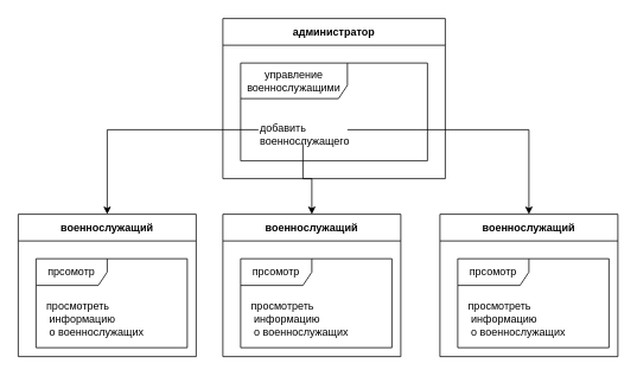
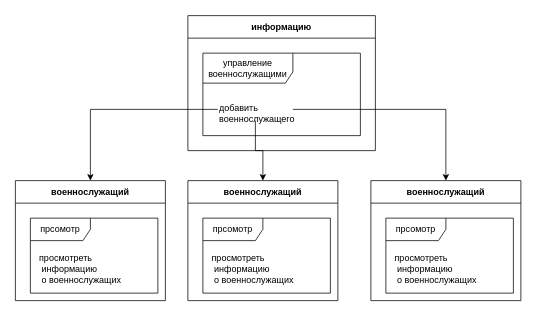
  <mxCell id="0" />
  <mxCell id="1" parent="0" />
- <mxCell id="2" value="администратор" style="swimlane;fontStyle=1;align=center;horizontal=1;startSize=30;collapsible=0;html=1;whiteSpace=wrap;" vertex="1" parent="1"><mxGeometry x="250" y="20" width="250" height="180" as="geometry" /></mxCell>
+ <mxCell id="2" value="информацию" style="swimlane;fontStyle=1;align=center;horizontal=1;startSize=30;collapsible=0;html=1;whiteSpace=wrap;" vertex="1" parent="1"><mxGeometry x="250" y="20" width="250" height="180" as="geometry" /></mxCell>
  <mxCell id="3" value="управление военнослужащими" style="shape=umlFrame;whiteSpace=wrap;html=1;pointerEvents=0;recursiveResize=0;container=1;collapsible=0;width=120;height=40;" vertex="1" parent="2"><mxGeometry width="210" height="110" relative="1" as="geometry"><mxPoint x="20" y="50" as="offset" /></mxGeometry></mxCell>
  <mxCell id="4" value="добавить&amp;nbsp;&lt;div&gt;военнослужащего&lt;/div&gt;" style="text;align=left;html=1;" vertex="1" parent="3"><mxGeometry width="100" height="30" relative="1" as="geometry"><mxPoint x="20" y="60" as="offset" /></mxGeometry></mxCell>
  <mxCell id="5" value="военнослужащий" style="swimlane;fontStyle=1;align=center;horizontal=1;startSize=30;collapsible=0;html=1;whiteSpace=wrap;" vertex="1" parent="1"><mxGeometry x="250" y="240" width="200" height="160" as="geometry" /></mxCell>
  <mxCell id="6" value="прсомотр" style="shape=umlFrame;whiteSpace=wrap;html=1;pointerEvents=0;recursiveResize=0;container=1;collapsible=0;width=80;" vertex="1" parent="5"><mxGeometry width="170" height="100" relative="1" as="geometry"><mxPoint x="20" y="50" as="offset" /></mxGeometry></mxCell>
  <mxCell id="7" value="просмотреть&lt;div&gt;&amp;nbsp;информацию&lt;/div&gt;&lt;div&gt;&amp;nbsp;о военнослужащих&lt;/div&gt;" style="text;align=left;html=1;" vertex="1" parent="6"><mxGeometry width="100" height="20" relative="1" as="geometry"><mxPoint x="10" y="40" as="offset" /></mxGeometry></mxCell>
  <mxCell id="8" style="edgeStyle=orthogonalEdgeStyle;rounded=0;orthogonalLoop=1;jettySize=auto;html=1;entryX=0.5;entryY=0;entryDx=0;entryDy=0;" edge="1" parent="1" source="4" target="5"><mxGeometry relative="1" as="geometry" /></mxCell>
  <mxCell id="9" value="военнослужащий" style="swimlane;fontStyle=1;align=center;horizontal=1;startSize=30;collapsible=0;html=1;whiteSpace=wrap;" vertex="1" parent="1"><mxGeometry x="494" y="240" width="200" height="160" as="geometry" /></mxCell>
  <mxCell id="10" value="прсомотр" style="shape=umlFrame;whiteSpace=wrap;html=1;pointerEvents=0;recursiveResize=0;container=1;collapsible=0;width=80;" vertex="1" parent="9"><mxGeometry width="170" height="100" relative="1" as="geometry"><mxPoint x="20" y="50" as="offset" /></mxGeometry></mxCell>
  <mxCell id="11" value="просмотреть&lt;div&gt;&amp;nbsp;информацию&lt;/div&gt;&lt;div&gt;&amp;nbsp;о военнослужащих&lt;/div&gt;" style="text;align=left;html=1;" vertex="1" parent="10"><mxGeometry width="100" height="20" relative="1" as="geometry"><mxPoint x="10" y="40" as="offset" /></mxGeometry></mxCell>
  <mxCell id="12" style="edgeStyle=orthogonalEdgeStyle;rounded=0;orthogonalLoop=1;jettySize=auto;html=1;" edge="1" parent="1" source="4" target="9"><mxGeometry relative="1" as="geometry" /></mxCell>
  <mxCell id="13" value="военнослужащий" style="swimlane;fontStyle=1;align=center;horizontal=1;startSize=30;collapsible=0;html=1;whiteSpace=wrap;" vertex="1" parent="1"><mxGeometry x="20" y="240" width="200" height="160" as="geometry" /></mxCell>
  <mxCell id="14" value="прсомотр" style="shape=umlFrame;whiteSpace=wrap;html=1;pointerEvents=0;recursiveResize=0;container=1;collapsible=0;width=80;" vertex="1" parent="13"><mxGeometry width="170" height="100" relative="1" as="geometry"><mxPoint x="20" y="50" as="offset" /></mxGeometry></mxCell>
  <mxCell id="15" value="просмотреть&lt;div&gt;&amp;nbsp;информацию&lt;/div&gt;&lt;div&gt;&amp;nbsp;о военнослужащих&lt;/div&gt;" style="text;align=left;html=1;" vertex="1" parent="14"><mxGeometry width="100" height="20" relative="1" as="geometry"><mxPoint x="10" y="40" as="offset" /></mxGeometry></mxCell>
  <mxCell id="16" style="edgeStyle=orthogonalEdgeStyle;rounded=0;orthogonalLoop=1;jettySize=auto;html=1;" edge="1" parent="1" source="4" target="13"><mxGeometry relative="1" as="geometry" /></mxCell>
